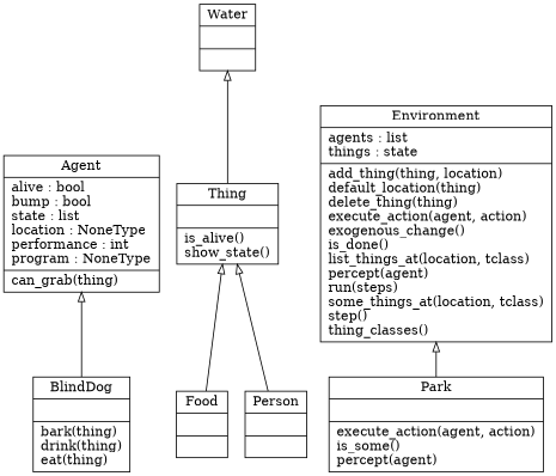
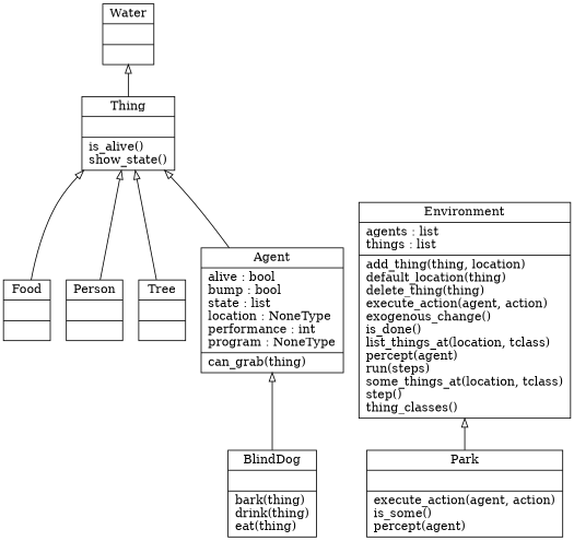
  digraph {
    rankdir=BT
    node [color=black fontcolor=black shape=record style=solid]
    edge [arrowhead=empty arrowtail=none]
    n1 [label="{Agent|alive : bool\lbump : bool\lstate : list\llocation : NoneType\lperformance : int\lprogram : NoneType\l|can_grab(thing)\l}"]
    n2 [label="{Thing|\l|is_alive()\lshow_state()\l}"]
    n3 [label="{Water|\l|}"]
    n4 [label="{BlindDog|\l|bark(thing)\ldrink(thing)\leat(thing)\l}"]
-   n5 [label="{Environment|agents : list\lthings : state\l|add_thing(thing, location)\ldefault_location(thing)\ldelete_thing(thing)\lexecute_action(agent, action)\lexogenous_change()\lis_done()\llist_things_at(location, tclass)\lpercept(agent)\lrun(steps)\lsome_things_at(location, tclass)\lstep()\lthing_classes()\l}"]
+   n5 [label="{Environment|agents : list\lthings : list\l|add_thing(thing, location)\ldefault_location(thing)\ldelete_thing(thing)\lexecute_action(agent, action)\lexogenous_change()\lis_done()\llist_things_at(location, tclass)\lpercept(agent)\lrun(steps)\lsome_things_at(location, tclass)\lstep()\lthing_classes()\l}"]
    n6 [label="{Food|\l|}"]
    n7 [label="{Park|\l|execute_action(agent, action)\lis_some()\lpercept(agent)\l}"]
    n8 [label="{Person|\l|}"]
+   n9 [label="{Tree|\l|}"]
+   n1 -> n2
    n2 -> n3
    n4 -> n1
    n6 -> n2
    n7 -> n5
    n8 -> n2
+   n9 -> n2
  }
